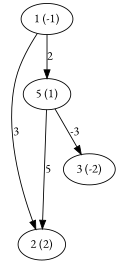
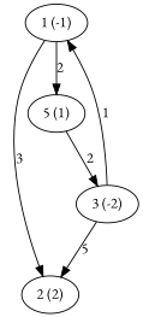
  digraph {
    fontname="EB Garamond"
    node [fontname="EB Garamond"]
    edge [fontname="EB Garamond"]
    "1 (-1)"
    "2 (2)"
    n3 [label="5 (1)"]
    "3 (-2)"
    "1 (-1)" -> "2 (2)" [label=3]
    "1 (-1)" -> n3 [label=2]
-   n3 -> "3 (-2)" [label=-3]
-   n3 -> "2 (2)" [label=5]
+   n3 -> "3 (-2)" [label=2]
+   "3 (-2)" -> "1 (-1)" [label=1]
+   "3 (-2)" -> "2 (2)" [label=5]
  }
